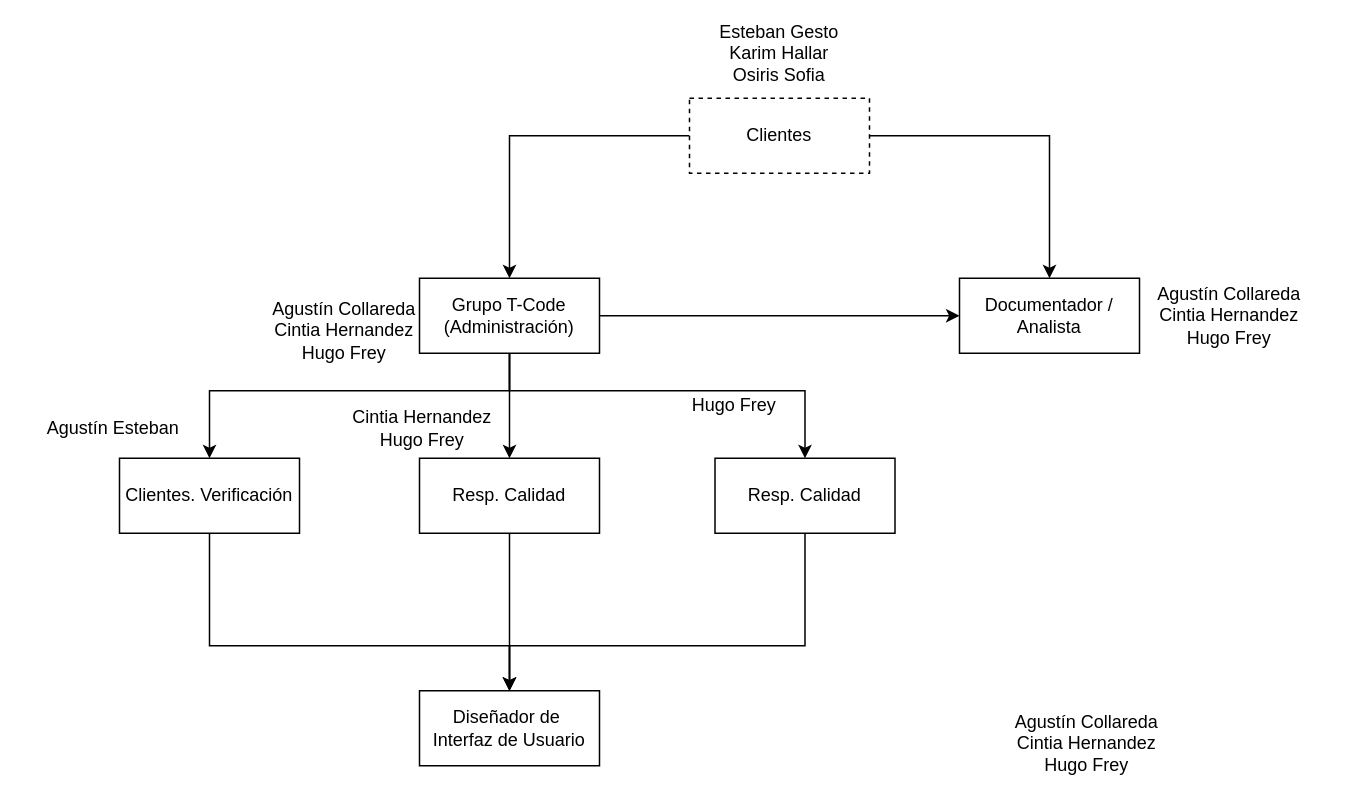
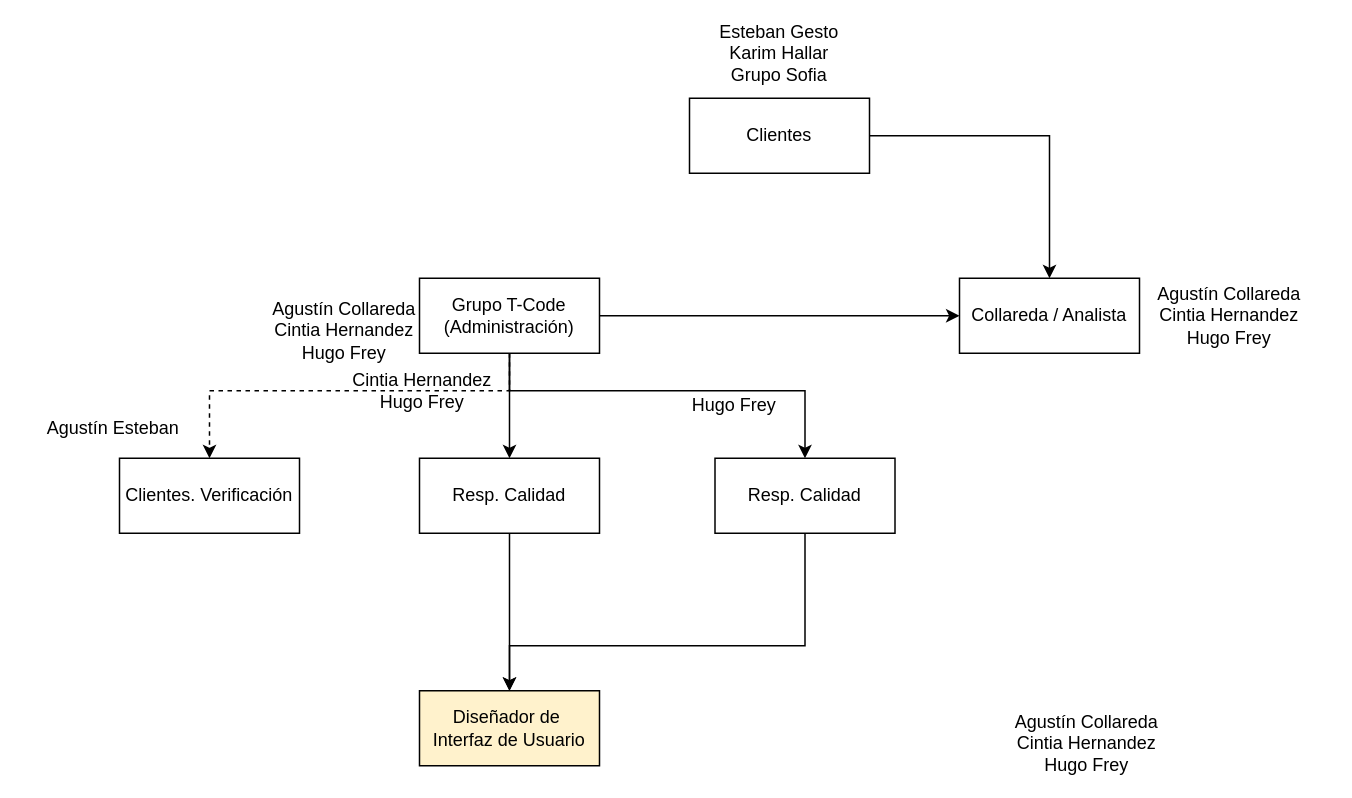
  <mxCell id="0" />
  <mxCell id="1" parent="0" />
- <mxCell id="2" value="" style="edgeStyle=orthogonalEdgeStyle;rounded=0;orthogonalLoop=1;jettySize=auto;html=1;" edge="1" parent="1" source="4" target="10"><mxGeometry relative="1" as="geometry" /></mxCell>
  <mxCell id="3" style="edgeStyle=orthogonalEdgeStyle;rounded=0;orthogonalLoop=1;jettySize=auto;html=1;" edge="1" parent="1" source="4" target="12"><mxGeometry relative="1" as="geometry" /></mxCell>
- <mxCell id="4" value="Clientes" style="rounded=0;whiteSpace=wrap;html=1;dashed=1;" vertex="1" parent="1"><mxGeometry x="459" y="65" width="120" height="50" as="geometry" /></mxCell>
- <mxCell id="5" value="&lt;div&gt;Esteban Gesto&lt;/div&gt;&lt;div&gt;Karim Hallar&lt;br&gt;&lt;/div&gt;Osiris Sofia" style="text;html=1;align=center;verticalAlign=middle;whiteSpace=wrap;rounded=0;" vertex="1" parent="1"><mxGeometry x="454" y="20" width="130" height="30" as="geometry" /></mxCell>
+ <mxCell id="4" value="Clientes" style="rounded=0;whiteSpace=wrap;html=1;" vertex="1" parent="1"><mxGeometry x="459" y="65" width="120" height="50" as="geometry" /></mxCell>
+ <mxCell id="5" value="&lt;div&gt;Esteban Gesto&lt;/div&gt;&lt;div&gt;Karim Hallar&lt;br&gt;&lt;/div&gt;Grupo Sofia" style="text;html=1;align=center;verticalAlign=middle;whiteSpace=wrap;rounded=0;" vertex="1" parent="1"><mxGeometry x="454" y="20" width="130" height="30" as="geometry" /></mxCell>
  <mxCell id="6" value="" style="edgeStyle=orthogonalEdgeStyle;rounded=0;orthogonalLoop=1;jettySize=auto;html=1;" edge="1" parent="1" source="10" target="12"><mxGeometry relative="1" as="geometry" /></mxCell>
- <mxCell id="7" value="" style="edgeStyle=orthogonalEdgeStyle;rounded=0;orthogonalLoop=1;jettySize=auto;html=1;" edge="1" parent="1" source="10" target="14"><mxGeometry relative="1" as="geometry"><Array as="points"><mxPoint x="339" y="260" /><mxPoint x="139" y="260" /></Array></mxGeometry></mxCell>
+ <mxCell id="7" value="" style="edgeStyle=orthogonalEdgeStyle;rounded=0;orthogonalLoop=1;jettySize=auto;html=1;dashed=1;" edge="1" parent="1" source="10" target="14"><mxGeometry relative="1" as="geometry"><Array as="points"><mxPoint x="339" y="260" /><mxPoint x="139" y="260" /></Array></mxGeometry></mxCell>
  <mxCell id="8" style="edgeStyle=orthogonalEdgeStyle;rounded=0;orthogonalLoop=1;jettySize=auto;html=1;" edge="1" parent="1" source="10" target="17"><mxGeometry relative="1" as="geometry" /></mxCell>
  <mxCell id="9" style="edgeStyle=orthogonalEdgeStyle;rounded=0;orthogonalLoop=1;jettySize=auto;html=1;" edge="1" parent="1" source="10" target="20"><mxGeometry relative="1" as="geometry"><Array as="points"><mxPoint x="339" y="260" /><mxPoint x="536" y="260" /></Array></mxGeometry></mxCell>
  <mxCell id="10" value="Grupo T-Code&lt;br&gt;(Administración)" style="rounded=0;whiteSpace=wrap;html=1;" vertex="1" parent="1"><mxGeometry x="279" y="185" width="120" height="50" as="geometry" /></mxCell>
  <mxCell id="11" value="&lt;div&gt;Agustín Collareda&lt;/div&gt;&lt;div&gt;Cintia Hernandez&lt;/div&gt;&lt;div&gt;Hugo Frey&lt;br&gt;&lt;/div&gt;" style="text;html=1;align=center;verticalAlign=middle;whiteSpace=wrap;rounded=0;" vertex="1" parent="1"><mxGeometry x="759" y="195" width="120" height="30" as="geometry" /></mxCell>
- <mxCell id="12" value="Documentador / Analista" style="rounded=0;whiteSpace=wrap;html=1;" vertex="1" parent="1"><mxGeometry x="639" y="185" width="120" height="50" as="geometry" /></mxCell>
- <mxCell id="13" style="edgeStyle=orthogonalEdgeStyle;rounded=0;orthogonalLoop=1;jettySize=auto;html=1;" edge="1" parent="1" source="14" target="22"><mxGeometry relative="1" as="geometry"><Array as="points"><mxPoint x="139" y="430" /><mxPoint x="339" y="430" /></Array></mxGeometry></mxCell>
+ <mxCell id="12" value="Collareda / Analista" style="rounded=0;whiteSpace=wrap;html=1;" vertex="1" parent="1"><mxGeometry x="639" y="185" width="120" height="50" as="geometry" /></mxCell>
  <mxCell id="14" value="Clientes. Verificación" style="rounded=0;whiteSpace=wrap;html=1;" vertex="1" parent="1"><mxGeometry x="79" y="305" width="120" height="50" as="geometry" /></mxCell>
  <mxCell id="15" value="&lt;div&gt;Agustín Esteban&lt;/div&gt;" style="text;html=1;align=center;verticalAlign=middle;whiteSpace=wrap;rounded=0;" vertex="1" parent="1"><mxGeometry x="20" y="270" width="110" height="30" as="geometry" /></mxCell>
  <mxCell id="16" style="edgeStyle=orthogonalEdgeStyle;rounded=0;orthogonalLoop=1;jettySize=auto;html=1;" edge="1" parent="1" source="17" target="22"><mxGeometry relative="1" as="geometry" /></mxCell>
  <mxCell id="17" value="Resp. Calidad" style="rounded=0;whiteSpace=wrap;html=1;" vertex="1" parent="1"><mxGeometry x="279" y="305" width="120" height="50" as="geometry" /></mxCell>
- <mxCell id="18" value="&lt;div&gt;Cintia Hernandez&lt;/div&gt;&lt;div&gt;Hugo Frey&lt;br&gt;&lt;/div&gt;" style="text;html=1;align=center;verticalAlign=middle;whiteSpace=wrap;rounded=0;" vertex="1" parent="1"><mxGeometry x="226" y="270" width="110" height="30" as="geometry" /></mxCell>
+ <mxCell id="18" value="&lt;div&gt;Cintia Hernandez&lt;/div&gt;&lt;div&gt;Hugo Frey&lt;br&gt;&lt;/div&gt;" style="text;html=1;align=center;verticalAlign=middle;whiteSpace=wrap;rounded=0;" vertex="1" parent="1"><mxGeometry x="226" y="245" width="110" height="30" as="geometry" /></mxCell>
  <mxCell id="19" style="edgeStyle=orthogonalEdgeStyle;rounded=0;orthogonalLoop=1;jettySize=auto;html=1;" edge="1" parent="1" source="20" target="22"><mxGeometry relative="1" as="geometry"><Array as="points"><mxPoint x="536" y="430" /><mxPoint x="339" y="430" /></Array></mxGeometry></mxCell>
  <mxCell id="20" value="Resp. Calidad" style="rounded=0;whiteSpace=wrap;html=1;" vertex="1" parent="1"><mxGeometry x="476" y="305" width="120" height="50" as="geometry" /></mxCell>
  <mxCell id="21" value="&lt;div&gt;Hugo Frey&lt;br&gt;&lt;/div&gt;" style="text;html=1;align=center;verticalAlign=middle;whiteSpace=wrap;rounded=0;" vertex="1" parent="1"><mxGeometry x="449" y="255" width="80" height="30" as="geometry" /></mxCell>
- <mxCell id="22" value="&lt;div&gt;Diseñador de&amp;nbsp;&lt;/div&gt;&lt;div&gt;Interfaz de Usuario&lt;/div&gt;" style="rounded=0;whiteSpace=wrap;html=1;" vertex="1" parent="1"><mxGeometry x="279" y="460" width="120" height="50" as="geometry" /></mxCell>
+ <mxCell id="22" value="&lt;div&gt;Diseñador de&amp;nbsp;&lt;/div&gt;&lt;div&gt;Interfaz de Usuario&lt;/div&gt;" style="rounded=0;whiteSpace=wrap;html=1;fillColor=#fff2cc;" vertex="1" parent="1"><mxGeometry x="279" y="460" width="120" height="50" as="geometry" /></mxCell>
  <mxCell id="23" value="&lt;div&gt;Agustín Collareda&lt;/div&gt;&lt;div&gt;Cintia Hernandez&lt;/div&gt;&lt;div&gt;Hugo Frey&lt;br&gt;&lt;/div&gt;" style="text;html=1;align=center;verticalAlign=middle;whiteSpace=wrap;rounded=0;" vertex="1" parent="1"><mxGeometry x="169" y="205" width="120" height="30" as="geometry" /></mxCell>
  <mxCell id="24" value="&lt;div&gt;Agustín Collareda&lt;/div&gt;&lt;div&gt;Cintia Hernandez&lt;/div&gt;&lt;div&gt;Hugo Frey&lt;br&gt;&lt;/div&gt;" style="text;html=1;align=center;verticalAlign=middle;whiteSpace=wrap;rounded=0;" vertex="1" parent="1"><mxGeometry x="664" y="480" width="120" height="30" as="geometry" /></mxCell>
